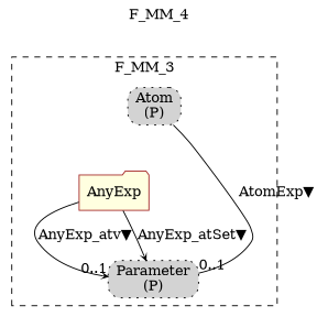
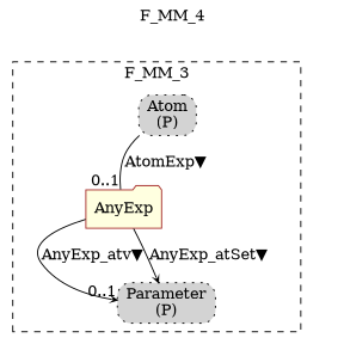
  digraph {
    label=F_MM_4
    labelfontsize=12
    labelloc=tl
    node [fillcolor=lightgray shape=box style="rounded,filled,dotted"]
    edge [headlabel="0..1" style=solid arrowhead=vee arrowsize=.5]
    n1 [label=<Atom<br/>(P)>]
    n2 [color=brown fillcolor=lightyellow label=AnyExp shape=folder style=filled]
    n3 [label=<Parameter<br/>(P)>]
    subgraph cluster_1 {
      label=F_MM_3
      style=dashed
      n1
      n2
      n3
    }
-   n1 -> n3 [dir=none label="AtomExp▼" arrowhead="" arrowsize=""]
+   n1 -> n2 [dir=none label="AtomExp▼" arrowhead="" arrowsize=""]
    n2 -> n3 [label="AnyExp_atv▼"]
    n2 -> n3 [label="AnyExp_atSet▼" headlabel=""]
  }
